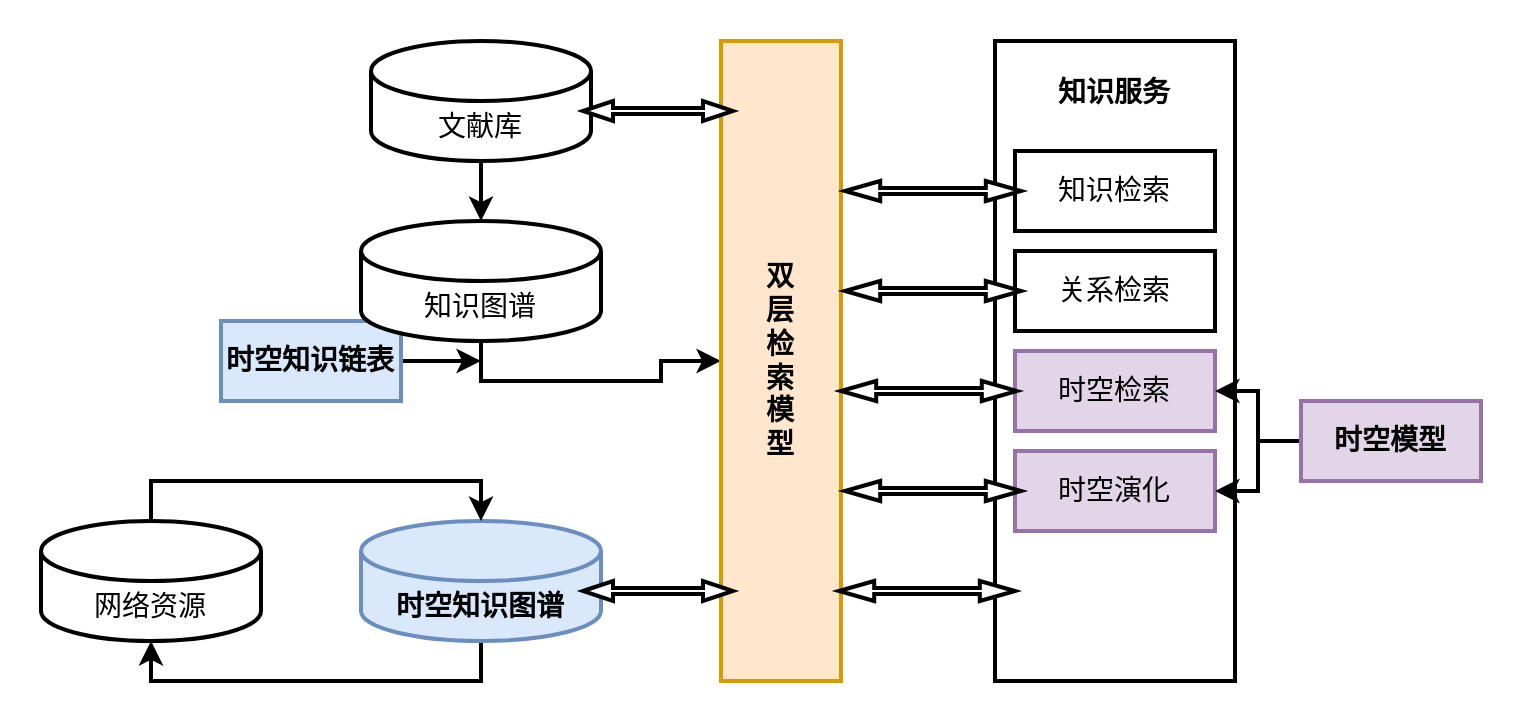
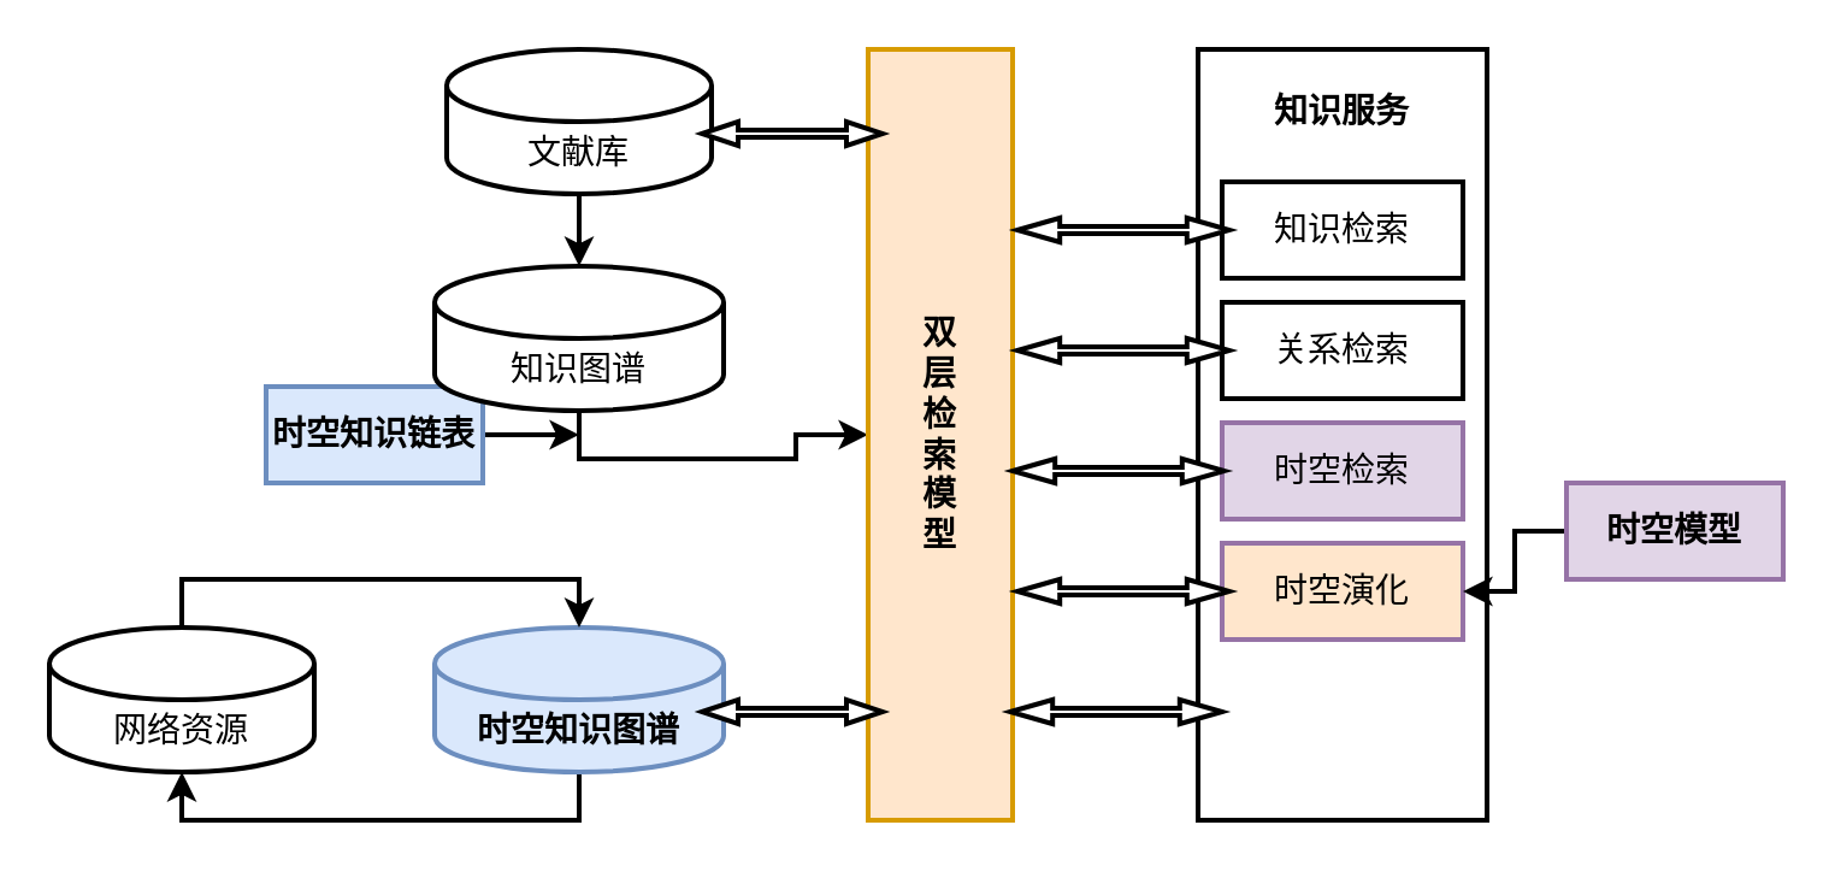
  <mxCell id="0" />
  <mxCell id="1" parent="0" />
  <mxCell id="2" style="edgeStyle=orthogonalEdgeStyle;rounded=0;orthogonalLoop=1;jettySize=auto;html=1;exitX=0.5;exitY=1;exitDx=0;exitDy=0;exitPerimeter=0;startArrow=none;strokeWidth=2;fontSize=14;" edge="1" parent="1" source="11" target="12"><mxGeometry relative="1" as="geometry" /></mxCell>
  <mxCell id="3" style="edgeStyle=orthogonalEdgeStyle;rounded=0;orthogonalLoop=1;jettySize=auto;html=1;exitX=0.5;exitY=1;exitDx=0;exitDy=0;exitPerimeter=0;entryX=0.5;entryY=0;entryDx=0;entryDy=0;entryPerimeter=0;strokeWidth=2;fontSize=14;" edge="1" parent="1" source="4" target="11"><mxGeometry relative="1" as="geometry" /></mxCell>
  <mxCell id="4" value="文献库" style="shape=cylinder3;whiteSpace=wrap;html=1;boundedLbl=1;backgroundOutline=1;size=15;strokeWidth=2;fontSize=14;" vertex="1" parent="1"><mxGeometry x="185" y="20" width="110" height="60" as="geometry" /></mxCell>
  <mxCell id="5" style="edgeStyle=orthogonalEdgeStyle;rounded=0;orthogonalLoop=1;jettySize=auto;html=1;exitX=0.5;exitY=1;exitDx=0;exitDy=0;exitPerimeter=0;entryX=0.5;entryY=1;entryDx=0;entryDy=0;entryPerimeter=0;strokeWidth=2;fontSize=14;" edge="1" parent="1" source="6" target="8"><mxGeometry relative="1" as="geometry" /></mxCell>
  <mxCell id="6" value="&lt;b&gt;时空知识图谱&lt;/b&gt;" style="shape=cylinder3;whiteSpace=wrap;html=1;boundedLbl=1;backgroundOutline=1;size=15;fillColor=#dae8fc;strokeColor=#6c8ebf;strokeWidth=2;fontSize=14;" vertex="1" parent="1"><mxGeometry x="180" y="260" width="120" height="60" as="geometry" /></mxCell>
  <mxCell id="7" style="edgeStyle=orthogonalEdgeStyle;rounded=0;orthogonalLoop=1;jettySize=auto;html=1;exitX=0.5;exitY=0;exitDx=0;exitDy=0;exitPerimeter=0;entryX=0.5;entryY=0;entryDx=0;entryDy=0;entryPerimeter=0;strokeWidth=2;fontSize=14;" edge="1" parent="1" source="8" target="6"><mxGeometry relative="1" as="geometry"><Array as="points"><mxPoint x="75" y="240" /><mxPoint x="240" y="240" /></Array></mxGeometry></mxCell>
  <mxCell id="8" value="网络资源" style="shape=cylinder3;whiteSpace=wrap;html=1;boundedLbl=1;backgroundOutline=1;size=15;strokeWidth=2;fontSize=14;" vertex="1" parent="1"><mxGeometry x="20" y="260" width="110" height="60" as="geometry" /></mxCell>
  <mxCell id="9" style="edgeStyle=orthogonalEdgeStyle;rounded=0;orthogonalLoop=1;jettySize=auto;html=1;exitX=1;exitY=0.5;exitDx=0;exitDy=0;strokeWidth=2;fontSize=14;" edge="1" parent="1" source="10"><mxGeometry relative="1" as="geometry"><mxPoint x="240" y="180" as="targetPoint" /></mxGeometry></mxCell>
  <mxCell id="10" value="&lt;b&gt;时空知识链表&lt;/b&gt;" style="rounded=0;whiteSpace=wrap;html=1;fillColor=#dae8fc;strokeColor=#6c8ebf;strokeWidth=2;fontSize=14;" vertex="1" parent="1"><mxGeometry x="110" y="160" width="90" height="40" as="geometry" /></mxCell>
  <mxCell id="11" value="知识图谱" style="shape=cylinder3;whiteSpace=wrap;html=1;boundedLbl=1;backgroundOutline=1;size=15;strokeWidth=2;fontSize=14;" vertex="1" parent="1"><mxGeometry x="180" y="110" width="120" height="60" as="geometry" /></mxCell>
  <mxCell id="12" value="&lt;b&gt;双&lt;br style=&quot;font-size: 14px&quot;&gt;层&lt;br style=&quot;font-size: 14px&quot;&gt;检&lt;br style=&quot;font-size: 14px&quot;&gt;索&lt;br style=&quot;font-size: 14px&quot;&gt;模&lt;br style=&quot;font-size: 14px&quot;&gt;型&lt;/b&gt;" style="rounded=0;whiteSpace=wrap;html=1;fillColor=#ffe6cc;strokeColor=#d79b00;strokeWidth=2;fontSize=14;" vertex="1" parent="1"><mxGeometry x="360" y="20" width="60" height="320" as="geometry" /></mxCell>
  <mxCell id="13" value="&lt;b&gt;知识服务&lt;br&gt;&lt;br&gt;&lt;br style=&quot;font-size: 14px&quot;&gt;&lt;br style=&quot;font-size: 14px&quot;&gt;&lt;br style=&quot;font-size: 14px&quot;&gt;&lt;br style=&quot;font-size: 14px&quot;&gt;&lt;br style=&quot;font-size: 14px&quot;&gt;&lt;br style=&quot;font-size: 14px&quot;&gt;&lt;br style=&quot;font-size: 14px&quot;&gt;&lt;br style=&quot;font-size: 14px&quot;&gt;&lt;br style=&quot;font-size: 14px&quot;&gt;&lt;br style=&quot;font-size: 14px&quot;&gt;&lt;br style=&quot;font-size: 14px&quot;&gt;&lt;br&gt;&lt;br&gt;&lt;br style=&quot;font-size: 14px&quot;&gt;&lt;br style=&quot;font-size: 14px&quot;&gt;&lt;/b&gt;" style="rounded=0;whiteSpace=wrap;html=1;strokeWidth=2;fontSize=14;" vertex="1" parent="1"><mxGeometry x="497" y="20" width="120" height="320" as="geometry" /></mxCell>
  <mxCell id="14" value="知识检索" style="rounded=0;whiteSpace=wrap;html=1;strokeWidth=2;fontSize=14;" vertex="1" parent="1"><mxGeometry x="507" y="75" width="100" height="40" as="geometry" /></mxCell>
  <mxCell id="15" value="关系检索" style="rounded=0;whiteSpace=wrap;html=1;strokeWidth=2;fontSize=14;" vertex="1" parent="1"><mxGeometry x="507" y="125" width="100" height="40" as="geometry" /></mxCell>
  <mxCell id="16" value="时空检索" style="rounded=0;whiteSpace=wrap;html=1;fillColor=#e1d5e7;strokeColor=#9673a6;strokeWidth=2;fontSize=14;" vertex="1" parent="1"><mxGeometry x="507" y="175" width="100" height="40" as="geometry" /></mxCell>
- <mxCell id="17" value="时空演化" style="rounded=0;whiteSpace=wrap;html=1;fillColor=#e1d5e7;strokeColor=#9673a6;strokeWidth=2;fontSize=14;" vertex="1" parent="1"><mxGeometry x="507" y="225" width="100" height="40" as="geometry" /></mxCell>
- <mxCell id="18" style="edgeStyle=orthogonalEdgeStyle;rounded=0;orthogonalLoop=1;jettySize=auto;html=1;exitX=0;exitY=0.5;exitDx=0;exitDy=0;entryX=1;entryY=0.5;entryDx=0;entryDy=0;strokeWidth=2;fontSize=14;" edge="1" parent="1" source="20" target="16"><mxGeometry relative="1" as="geometry"><mxPoint x="630" y="200" as="targetPoint" /></mxGeometry></mxCell>
+ <mxCell id="17" value="时空演化" style="rounded=0;whiteSpace=wrap;html=1;fillColor=#ffe6cc;strokeColor=#9673a6;strokeWidth=2;fontSize=14;" vertex="1" parent="1"><mxGeometry x="507" y="225" width="100" height="40" as="geometry" /></mxCell>
  <mxCell id="19" style="edgeStyle=orthogonalEdgeStyle;rounded=0;orthogonalLoop=1;jettySize=auto;html=1;exitX=0;exitY=0.5;exitDx=0;exitDy=0;entryX=1;entryY=0.5;entryDx=0;entryDy=0;strokeWidth=2;fontSize=14;" edge="1" parent="1" source="20" target="17"><mxGeometry relative="1" as="geometry"><mxPoint x="630" y="250" as="targetPoint" /></mxGeometry></mxCell>
  <mxCell id="20" value="&lt;b&gt;时空模型&lt;/b&gt;" style="rounded=0;whiteSpace=wrap;html=1;fillColor=#e1d5e7;strokeColor=#9673a6;strokeWidth=2;fontSize=14;" vertex="1" parent="1"><mxGeometry x="650" y="200" width="90" height="40" as="geometry" /></mxCell>
  <mxCell id="21" value="" style="shape=doubleArrow;whiteSpace=wrap;html=1;strokeWidth=2;fontSize=14;" vertex="1" parent="1"><mxGeometry x="291" y="50" width="75" height="10" as="geometry" /></mxCell>
  <mxCell id="22" value="" style="shape=doubleArrow;whiteSpace=wrap;html=1;strokeWidth=2;fontSize=14;" vertex="1" parent="1"><mxGeometry x="291" y="290" width="75" height="10" as="geometry" /></mxCell>
  <mxCell id="23" value="" style="shape=doubleArrow;whiteSpace=wrap;html=1;strokeWidth=2;fontSize=14;" vertex="1" parent="1"><mxGeometry x="422" y="90" width="88" height="10" as="geometry" /></mxCell>
  <mxCell id="24" value="" style="shape=doubleArrow;whiteSpace=wrap;html=1;strokeWidth=2;fontSize=14;" vertex="1" parent="1"><mxGeometry x="422" y="140" width="88" height="10" as="geometry" /></mxCell>
  <mxCell id="25" value="" style="shape=doubleArrow;whiteSpace=wrap;html=1;strokeWidth=2;fontSize=14;" vertex="1" parent="1"><mxGeometry x="420" y="190" width="88" height="10" as="geometry" /></mxCell>
  <mxCell id="26" value="" style="shape=doubleArrow;whiteSpace=wrap;html=1;strokeWidth=2;fontSize=14;" vertex="1" parent="1"><mxGeometry x="422" y="240" width="88" height="10" as="geometry" /></mxCell>
  <mxCell id="27" value="" style="shape=doubleArrow;whiteSpace=wrap;html=1;strokeWidth=2;fontSize=14;" vertex="1" parent="1"><mxGeometry x="419" y="290" width="88" height="10" as="geometry" /></mxCell>
